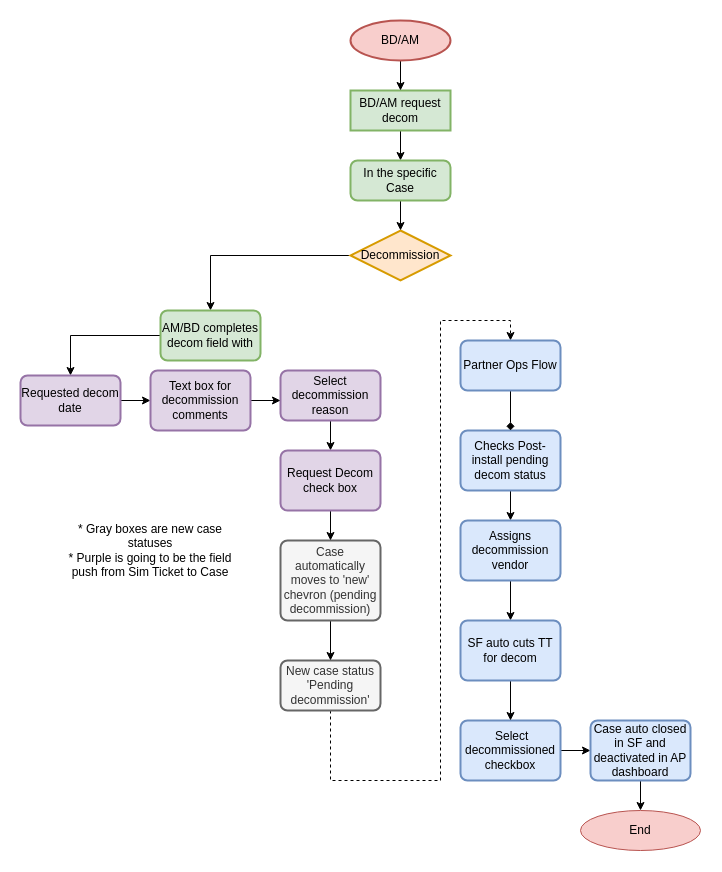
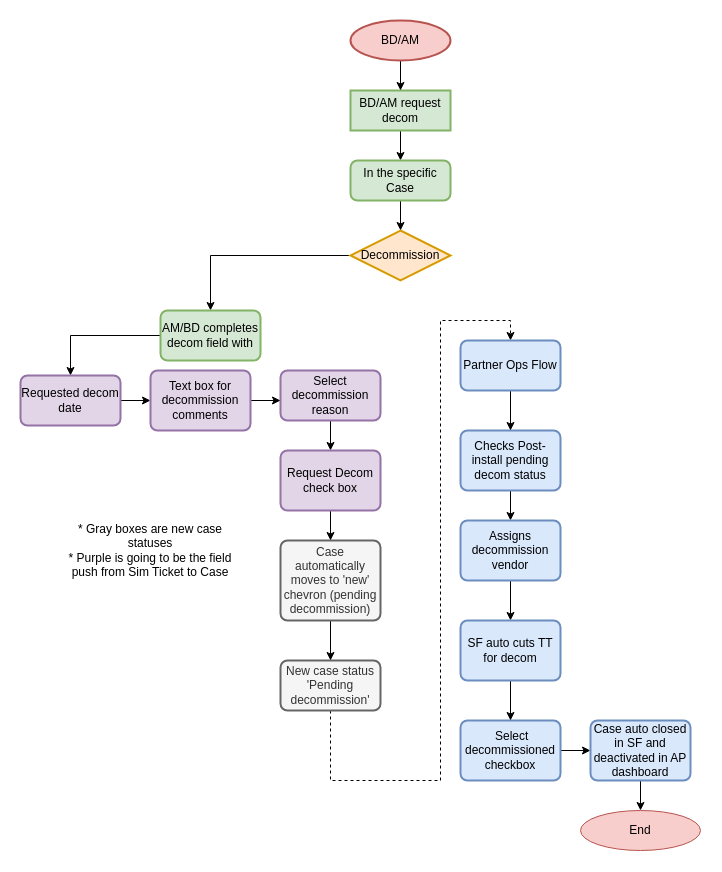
  <mxCell id="0" />
  <mxCell id="1" parent="0" />
  <mxCell id="2" value="" style="edgeStyle=orthogonalEdgeStyle;rounded=0;orthogonalLoop=1;jettySize=auto;html=1;" parent="1" source="3" edge="1"><mxGeometry relative="1" as="geometry"><mxPoint x="400" y="160" as="targetPoint" /><Array as="points"><mxPoint x="400" y="160" /><mxPoint x="400" y="160" /></Array></mxGeometry></mxCell>
  <mxCell id="3" value="BD/AM request decom" style="whiteSpace=wrap;html=1;absoluteArcSize=1;arcSize=14;strokeWidth=2;fillColor=#d5e8d4;strokeColor=#82b366;rounded=0;" parent="1" vertex="1"><mxGeometry x="350" y="90" width="100" height="40" as="geometry" /></mxCell>
  <mxCell id="4" style="edgeStyle=orthogonalEdgeStyle;rounded=0;orthogonalLoop=1;jettySize=auto;html=1;entryX=0.5;entryY=0;entryDx=0;entryDy=0;" parent="1" source="5" target="3" edge="1"><mxGeometry relative="1" as="geometry" /></mxCell>
  <mxCell id="5" value="BD/AM" style="strokeWidth=2;html=1;shape=mxgraph.flowchart.start_1;whiteSpace=wrap;fillColor=#f8cecc;strokeColor=#b85450;" parent="1" vertex="1"><mxGeometry x="350" y="20" width="100" height="40" as="geometry" /></mxCell>
  <mxCell id="6" value="" style="edgeStyle=orthogonalEdgeStyle;rounded=0;orthogonalLoop=1;jettySize=auto;html=1;entryX=0.5;entryY=0;entryDx=0;entryDy=0;" parent="1" source="7" target="11" edge="1"><mxGeometry relative="1" as="geometry"><mxPoint x="310" y="300" as="targetPoint" /></mxGeometry></mxCell>
  <mxCell id="7" value="Decommission" style="strokeWidth=2;html=1;shape=mxgraph.flowchart.decision;whiteSpace=wrap;fillColor=#ffe6cc;strokeColor=#d79b00;" parent="1" vertex="1"><mxGeometry x="350" y="230" width="100" height="50" as="geometry" /></mxCell>
  <mxCell id="8" value="" style="edgeStyle=orthogonalEdgeStyle;rounded=0;orthogonalLoop=1;jettySize=auto;html=1;" parent="1" source="9" target="7" edge="1"><mxGeometry relative="1" as="geometry" /></mxCell>
  <mxCell id="9" value="In the specific Case" style="rounded=1;whiteSpace=wrap;html=1;absoluteArcSize=1;arcSize=14;strokeWidth=2;fillColor=#d5e8d4;strokeColor=#82b366;" parent="1" vertex="1"><mxGeometry x="350" y="160" width="100" height="40" as="geometry" /></mxCell>
  <mxCell id="10" value="" style="edgeStyle=orthogonalEdgeStyle;rounded=0;orthogonalLoop=1;jettySize=auto;html=1;" parent="1" source="11" edge="1" target="25"><mxGeometry relative="1" as="geometry"><mxPoint x="90" y="370" as="targetPoint" /></mxGeometry></mxCell>
  <mxCell id="11" value="AM/BD completes decom field with" style="rounded=1;whiteSpace=wrap;html=1;absoluteArcSize=1;arcSize=14;strokeWidth=2;fillColor=#d5e8d4;strokeColor=#82b366;" parent="1" vertex="1"><mxGeometry x="160" y="310" width="100" height="50" as="geometry" /></mxCell>
  <mxCell id="12" value="" style="edgeStyle=orthogonalEdgeStyle;rounded=0;orthogonalLoop=1;jettySize=auto;html=1;" parent="1" source="13" target="23" edge="1"><mxGeometry relative="1" as="geometry" /></mxCell>
  <mxCell id="13" value="Select decommission reason" style="rounded=1;whiteSpace=wrap;html=1;absoluteArcSize=1;arcSize=14;strokeWidth=2;fillColor=#e1d5e7;strokeColor=#9673a6;" parent="1" vertex="1"><mxGeometry x="280" y="370" width="100" height="50" as="geometry" /></mxCell>
  <mxCell id="14" style="edgeStyle=orthogonalEdgeStyle;rounded=0;orthogonalLoop=1;jettySize=auto;html=1;entryX=0.5;entryY=0;entryDx=0;entryDy=0;dashed=1;" parent="1" source="15" target="35" edge="1"><mxGeometry relative="1" as="geometry"><Array as="points"><mxPoint x="330" y="780" /><mxPoint x="440" y="780" /><mxPoint x="440" y="320" /></Array></mxGeometry></mxCell>
  <mxCell id="15" value="New case status 'Pending decommission'" style="rounded=1;whiteSpace=wrap;html=1;absoluteArcSize=1;arcSize=14;strokeWidth=2;fillColor=#f5f5f5;strokeColor=#666666;fontColor=#333333;" parent="1" vertex="1"><mxGeometry x="280" y="660" width="100" height="50" as="geometry" /></mxCell>
  <mxCell id="16" value="" style="edgeStyle=orthogonalEdgeStyle;rounded=0;orthogonalLoop=1;jettySize=auto;html=1;" parent="1" source="17" target="29" edge="1"><mxGeometry relative="1" as="geometry" /></mxCell>
  <mxCell id="17" value="Checks Post-install pending decom status" style="rounded=1;whiteSpace=wrap;html=1;absoluteArcSize=1;arcSize=14;strokeWidth=2;fillColor=#dae8fc;strokeColor=#6c8ebf;" parent="1" vertex="1"><mxGeometry x="460" y="430" width="100" height="60" as="geometry" /></mxCell>
  <mxCell id="18" value="" style="edgeStyle=orthogonalEdgeStyle;rounded=0;orthogonalLoop=1;jettySize=auto;html=1;exitX=1;exitY=0.5;exitDx=0;exitDy=0;" parent="1" source="19" target="33" edge="1"><mxGeometry relative="1" as="geometry"><Array as="points"><mxPoint x="630" y="750" /><mxPoint x="630" y="750" /></Array></mxGeometry></mxCell>
  <mxCell id="19" value="&amp;nbsp;Select decommissioned checkbox " style="rounded=1;whiteSpace=wrap;html=1;absoluteArcSize=1;arcSize=14;strokeWidth=2;fillColor=#dae8fc;strokeColor=#6c8ebf;" parent="1" vertex="1"><mxGeometry x="460" y="720" width="100" height="60" as="geometry" /></mxCell>
  <mxCell id="20" value="" style="edgeStyle=orthogonalEdgeStyle;rounded=0;orthogonalLoop=1;jettySize=auto;html=1;" parent="1" source="21" target="15" edge="1"><mxGeometry relative="1" as="geometry" /></mxCell>
  <mxCell id="21" value="Case automatically moves to 'new' chevron (pending decommission)" style="rounded=1;whiteSpace=wrap;html=1;absoluteArcSize=1;arcSize=14;strokeWidth=2;fillColor=#f5f5f5;strokeColor=#666666;fontColor=#333333;" parent="1" vertex="1"><mxGeometry x="280" y="540" width="100" height="80" as="geometry" /></mxCell>
  <mxCell id="22" value="" style="edgeStyle=orthogonalEdgeStyle;rounded=0;orthogonalLoop=1;jettySize=auto;html=1;" parent="1" source="23" target="21" edge="1"><mxGeometry relative="1" as="geometry" /></mxCell>
  <mxCell id="23" value="Request Decom check box" style="rounded=1;whiteSpace=wrap;html=1;absoluteArcSize=1;arcSize=14;strokeWidth=2;fillColor=#e1d5e7;strokeColor=#9673a6;" parent="1" vertex="1"><mxGeometry x="280" y="450" width="100" height="60" as="geometry" /></mxCell>
  <mxCell id="24" value="" style="edgeStyle=orthogonalEdgeStyle;rounded=0;orthogonalLoop=1;jettySize=auto;html=1;entryX=0;entryY=0.5;entryDx=0;entryDy=0;" parent="1" source="25" edge="1" target="27"><mxGeometry relative="1" as="geometry"><mxPoint x="90" y="450" as="targetPoint" /></mxGeometry></mxCell>
  <mxCell id="25" value="Requested decom date" style="rounded=1;whiteSpace=wrap;html=1;absoluteArcSize=1;arcSize=14;strokeWidth=2;fillColor=#e1d5e7;strokeColor=#9673a6;" parent="1" vertex="1"><mxGeometry x="20" y="375" width="100" height="50" as="geometry" /></mxCell>
  <mxCell id="26" style="edgeStyle=orthogonalEdgeStyle;rounded=0;orthogonalLoop=1;jettySize=auto;html=1;exitX=1;exitY=0.5;exitDx=0;exitDy=0;" parent="1" source="27" edge="1"><mxGeometry relative="1" as="geometry"><mxPoint x="90" y="530" as="sourcePoint" /><mxPoint x="280" y="400" as="targetPoint" /></mxGeometry></mxCell>
  <mxCell id="27" value="Text box for decommission comments" style="rounded=1;whiteSpace=wrap;html=1;absoluteArcSize=1;arcSize=14;strokeWidth=2;fillColor=#e1d5e7;strokeColor=#9673a6;" parent="1" vertex="1"><mxGeometry x="150" y="370" width="100" height="60" as="geometry" /></mxCell>
  <mxCell id="28" value="" style="edgeStyle=orthogonalEdgeStyle;rounded=0;orthogonalLoop=1;jettySize=auto;html=1;" parent="1" source="29" target="31" edge="1"><mxGeometry relative="1" as="geometry" /></mxCell>
  <mxCell id="29" value="Assigns decommission vendor" style="rounded=1;whiteSpace=wrap;html=1;absoluteArcSize=1;arcSize=14;strokeWidth=2;fillColor=#dae8fc;strokeColor=#6c8ebf;" parent="1" vertex="1"><mxGeometry x="460" y="520" width="100" height="60" as="geometry" /></mxCell>
  <mxCell id="30" value="" style="edgeStyle=orthogonalEdgeStyle;rounded=0;orthogonalLoop=1;jettySize=auto;html=1;" parent="1" source="31" target="19" edge="1"><mxGeometry relative="1" as="geometry" /></mxCell>
  <mxCell id="31" value="SF auto cuts TT for decom" style="rounded=1;whiteSpace=wrap;html=1;absoluteArcSize=1;arcSize=14;strokeWidth=2;fillColor=#dae8fc;strokeColor=#6c8ebf;" parent="1" vertex="1"><mxGeometry x="460" y="620" width="100" height="60" as="geometry" /></mxCell>
  <mxCell id="32" value="" style="edgeStyle=orthogonalEdgeStyle;rounded=0;orthogonalLoop=1;jettySize=auto;html=1;" parent="1" source="33" target="36" edge="1"><mxGeometry relative="1" as="geometry" /></mxCell>
  <mxCell id="33" value="Case auto closed in SF and deactivated in AP dashboard" style="rounded=1;whiteSpace=wrap;html=1;absoluteArcSize=1;arcSize=14;strokeWidth=2;fillColor=#dae8fc;strokeColor=#6c8ebf;" parent="1" vertex="1"><mxGeometry x="590" y="720" width="100" height="60" as="geometry" /></mxCell>
- <mxCell id="34" value="" style="edgeStyle=orthogonalEdgeStyle;rounded=0;orthogonalLoop=1;jettySize=auto;html=1;endArrow=diamond;" parent="1" source="35" target="17" edge="1"><mxGeometry relative="1" as="geometry" /></mxCell>
+ <mxCell id="34" value="" style="edgeStyle=orthogonalEdgeStyle;rounded=0;orthogonalLoop=1;jettySize=auto;html=1;" parent="1" source="35" target="17" edge="1"><mxGeometry relative="1" as="geometry" /></mxCell>
  <mxCell id="35" value="Partner Ops Flow" style="rounded=1;whiteSpace=wrap;html=1;absoluteArcSize=1;arcSize=14;strokeWidth=2;fillColor=#dae8fc;strokeColor=#6c8ebf;" parent="1" vertex="1"><mxGeometry x="460" y="340" width="100" height="50" as="geometry" /></mxCell>
  <mxCell id="36" value="End" style="ellipse;whiteSpace=wrap;html=1;fillColor=#f8cecc;strokeColor=#b85450;" parent="1" vertex="1"><mxGeometry x="580" y="810" width="120" height="40" as="geometry" /></mxCell>
  <mxCell id="37" value="* Gray boxes are new case statuses&lt;br&gt;* Purple is going to be the field push from Sim Ticket to Case" style="text;html=1;strokeColor=none;fillColor=none;align=center;verticalAlign=middle;whiteSpace=wrap;rounded=0;" vertex="1" parent="1"><mxGeometry x="60" y="485" width="180" height="130" as="geometry" /></mxCell>
